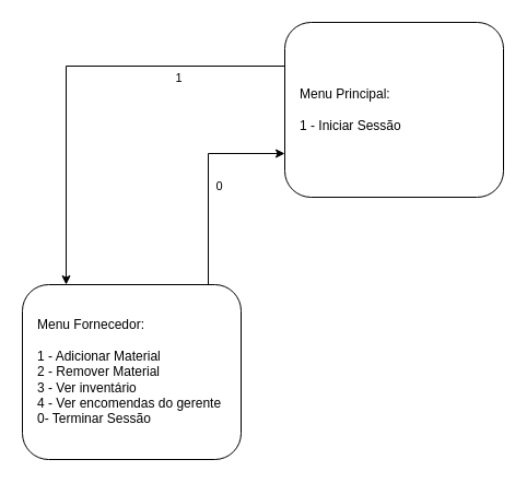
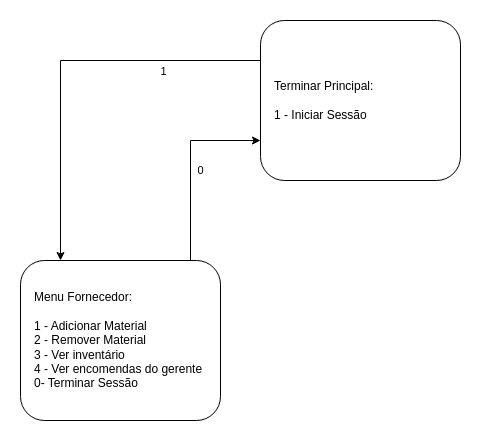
  <mxCell id="0" />
  <mxCell id="1" parent="0" />
- <mxCell id="2" value="Menu Principal:&lt;br&gt;&lt;br&gt;&lt;div&gt;1 - Iniciar Sessão&lt;/div&gt;" style="rounded=1;whiteSpace=wrap;html=1;align=left;spacingLeft=12;" parent="1" vertex="1"><mxGeometry x="260" y="20" width="200" height="160" as="geometry" /></mxCell>
+ <mxCell id="2" value="Terminar Principal:&lt;br&gt;&lt;br&gt;&lt;div&gt;1 - Iniciar Sessão&lt;/div&gt;" style="rounded=1;whiteSpace=wrap;html=1;align=left;spacingLeft=12;" parent="1" vertex="1"><mxGeometry x="260" y="20" width="200" height="160" as="geometry" /></mxCell>
  <mxCell id="3" value="Menu Fornecedor:&lt;br&gt;&lt;br&gt;&lt;div&gt;1 - Adicionar Material&lt;br&gt;&lt;/div&gt;&lt;div&gt;2 - Remover Material&lt;br&gt;3 - Ver inventário&lt;br&gt;&lt;/div&gt;&lt;div&gt;4 - Ver encomendas do gerente&lt;/div&gt;0- Terminar Sessão" style="rounded=1;whiteSpace=wrap;html=1;align=left;spacingLeft=12;" parent="1" vertex="1"><mxGeometry x="20" y="260" width="200" height="160" as="geometry" /></mxCell>
  <mxCell id="4" value="" style="edgeStyle=orthogonalEdgeStyle;rounded=0;orthogonalLoop=1;jettySize=auto;html=1;" parent="1" source="2" target="3" edge="1"><mxGeometry relative="1" as="geometry"><mxPoint x="80" y="0" as="sourcePoint" /><Array as="points"><mxPoint x="60" y="60" /></Array><mxPoint x="120" y="140" as="targetPoint" /></mxGeometry></mxCell>
  <mxCell id="5" value="1" style="edgeLabel;html=1;align=center;verticalAlign=middle;resizable=0;points=[];" parent="4" vertex="1" connectable="0"><mxGeometry x="-0.612" y="-1" relative="1" as="geometry"><mxPoint x="-20" y="11" as="offset" /></mxGeometry></mxCell>
  <mxCell id="6" value="0" style="edgeStyle=orthogonalEdgeStyle;rounded=0;orthogonalLoop=1;jettySize=auto;html=1;" parent="1" edge="1"><mxGeometry y="-10" relative="1" as="geometry"><mxPoint x="180" y="260" as="sourcePoint" /><Array as="points"><mxPoint x="190" y="260" /><mxPoint x="190" y="140" /></Array><mxPoint x="260" y="140" as="targetPoint" /><mxPoint as="offset" /></mxGeometry></mxCell>
